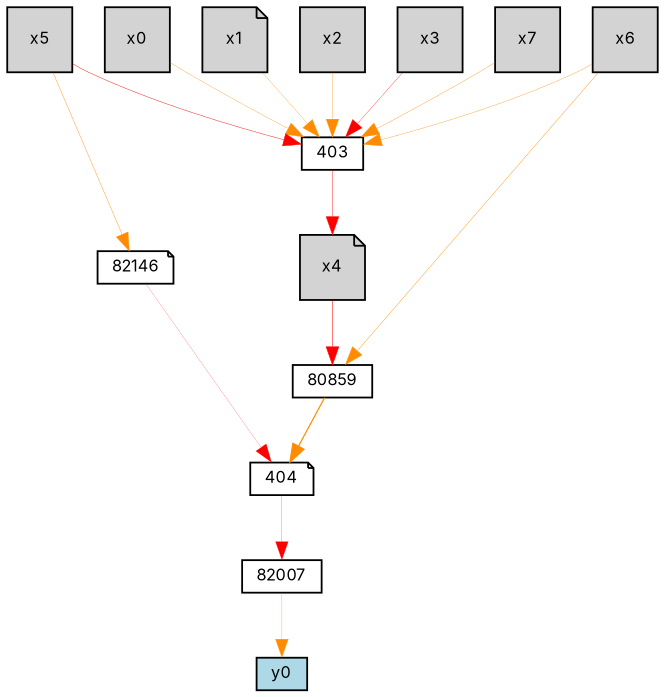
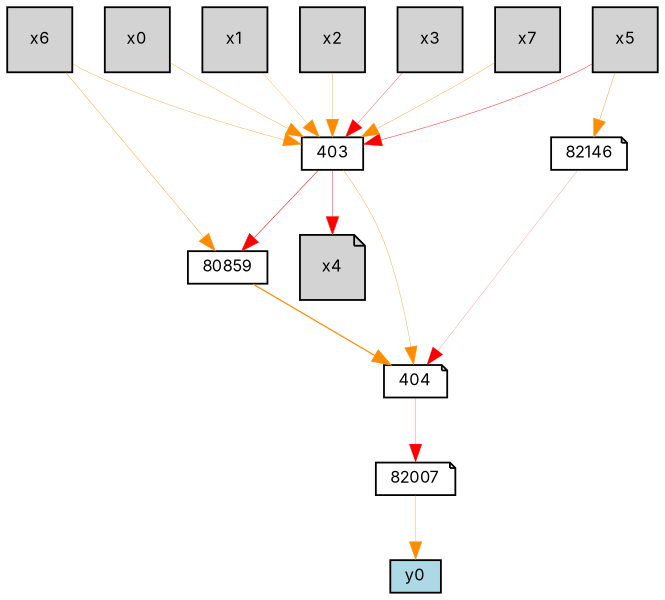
  digraph {
    fontname=Inter
    node [fillcolor=lightgray fontname=Inter fontsize=9 shape=box style=filled]
    edge [color=darkorange fontname=Inter style=solid]
    x0 [height=0.5 width=0.5]
    403 [fillcolor=white height=0.1 width=0.1]
    x4 [height=0.5 shape=note width=0.5]
    404 [fillcolor=white height=0.1 shape=note width=0.1]
-   x1 [height=0.5 shape=note width=0.5]
+   x1 [height=0.5 width=0.5]
    x2 [height=0.5 width=0.5]
    x3 [height=0.5 width=0.5]
    80859 [fillcolor=white height=0.1 width=0.1]
    x5 [height=0.5 width=0.5]
    82146 [fillcolor=white height=0.1 shape=note width=0.1]
    x6 [height=0.5 width=0.5]
    x7 [height=0.5 width=0.5]
    y0 [fillcolor=lightblue height=0.1 width=0.1]
-   82007 [fillcolor=white height=0.1 width=0.1]
+   82007 [fillcolor=white height=0.1 shape=note width=0.1]
    x0 -> 403 [penwidth=0.17920389078792032]
    403 -> x4 [color=red penwidth=0.2319130697845118]
-   x4 -> 80859 [color=red penwidth=0.30122721488585313]
+   403 -> 404 [penwidth=0.20002333669758401]
+   403 -> 80859 [color=red penwidth=0.30122721488585313]
    404 -> 82007 [color=red penwidth=0.12322570444477714]
    x1 -> 403 [penwidth=0.15694746916564806]
    x2 -> 403 [penwidth=0.18845020652531594]
    x3 -> 403 [color=red penwidth=0.1651705780267439]
    80859 -> 404 [penwidth=0.6737811603138338]
    x5 -> 403 [color=red penwidth=0.233128056839576]
    x5 -> 82146 [penwidth=0.22687505488131435]
    82146 -> 404 [color=red penwidth=0.10029953815969402]
    x6 -> 403 [penwidth=0.1910703728080818]
    x6 -> 80859 [penwidth=0.2241190753738094]
    x7 -> 403 [penwidth=0.19881070157897812]
    82007 -> y0 [penwidth=0.177010410916575]
  }
